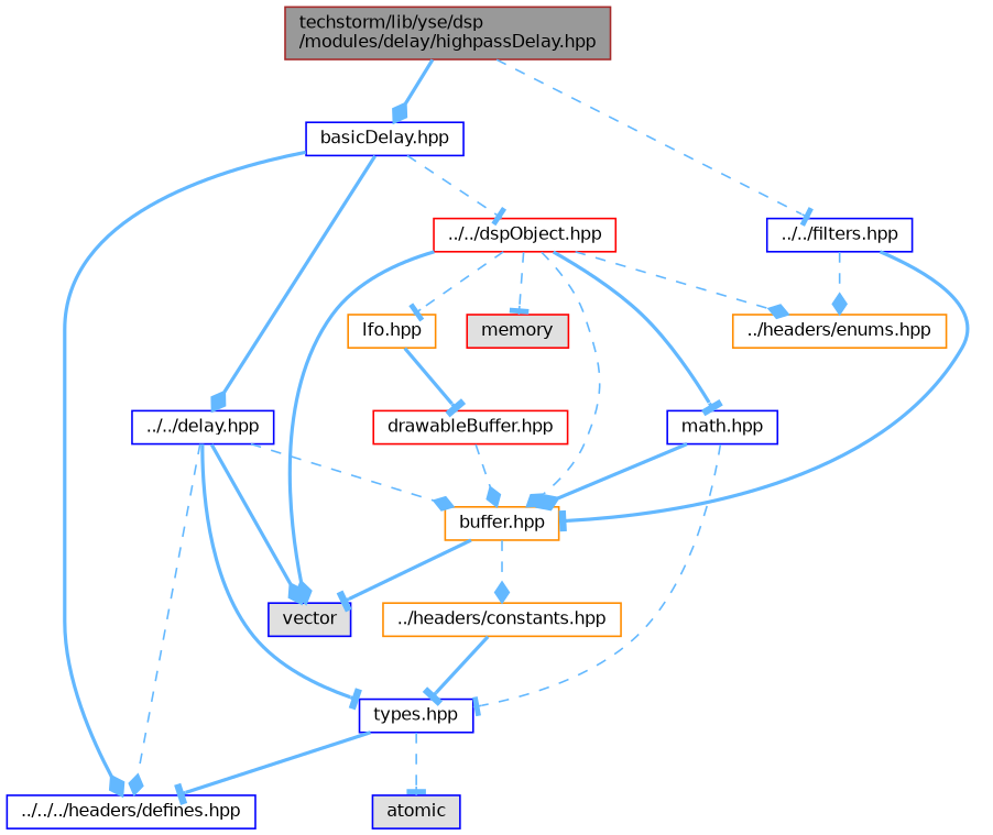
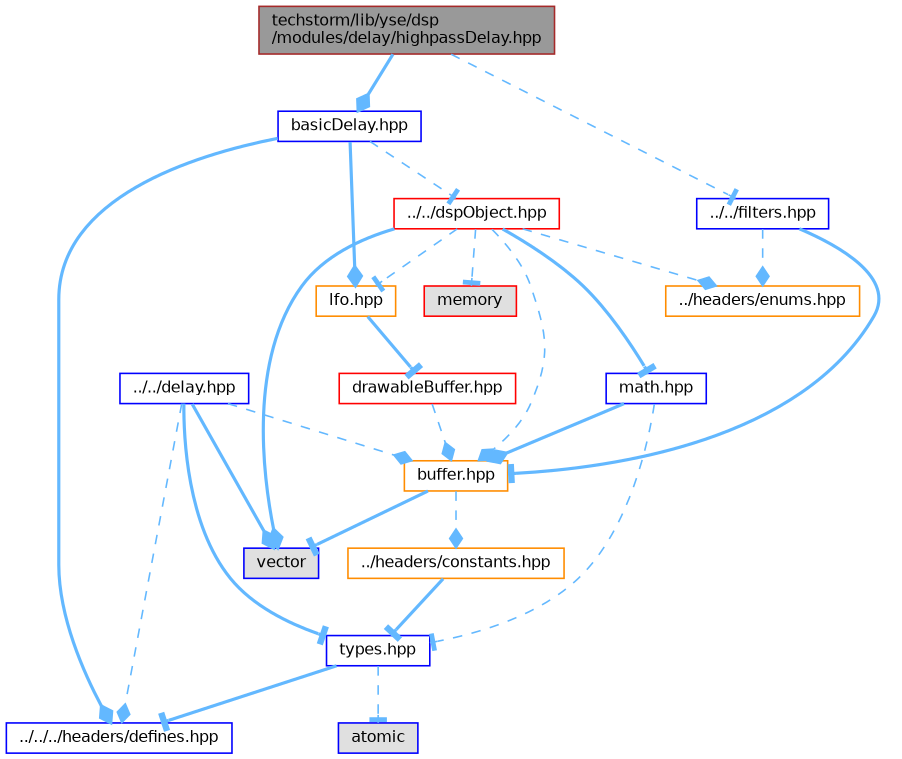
  digraph {
    node [color=blue fillcolor=white fontname=Helvetica fontsize=10 shape=box style=filled]
    edge [arrowhead=diamond color=steelblue1 fontname=Helvetica fontsize=10 labelfontname=Helvetica labelfontsize=10 style=bold]
    n1 [color=brown fillcolor=grey60 fontcolor=black height=0.2 label="techstorm/lib/yse/dsp\l/modules/delay/highpassDelay.hpp" width=0.4]
    n2 [height=0.2 label="basicDelay.hpp" width=0.4]
    n3 [height=0.2 label="../../filters.hpp" width=0.4]
    n4 [height=0.2 label="../../../headers/defines.hpp" width=0.4]
    n5 [color=red height=0.2 label="../../dspObject.hpp" width=0.4]
    n6 [height=0.2 label="../../delay.hpp" width=0.4]
    n7 [color=darkorange height=0.2 label="buffer.hpp" width=0.4]
    n8 [color=darkorange height=0.2 label="../headers/enums.hpp" width=0.4]
    n9 [color=red fillcolor="#E0E0E0" height=0.2 label=memory width=0.4]
    n10 [fillcolor="#E0E0E0" height=0.2 label=vector width=0.4]
    n11 [color=darkorange height=0.2 label="lfo.hpp" width=0.4]
    n12 [height=0.2 label="math.hpp" width=0.4]
    n13 [height=0.2 label="types.hpp" width=0.4]
    n14 [color=darkorange height=0.2 label="../headers/constants.hpp" width=0.4]
    n15 [color=red height=0.2 label="drawableBuffer.hpp" width=0.4]
    n16 [fillcolor="#E0E0E0" height=0.2 label=atomic width=0.4]
    n1 -> n2
    n1 -> n3 [arrowhead=tee style=dashed]
    n2 -> n4
    n2 -> n5 [arrowhead=tee style=dashed]
-   n2 -> n6
+   n2 -> n11
    n3 -> n7 [arrowhead=tee]
    n3 -> n8 [style=dashed]
    n5 -> n7 [style=dashed]
    n5 -> n8 [style=dashed]
    n5 -> n9 [arrowhead=tee style=dashed]
    n5 -> n10
    n5 -> n11 [arrowhead=tee style=dashed]
    n5 -> n12 [arrowhead=tee]
    n6 -> n4 [style=dashed]
    n6 -> n7 [style=dashed]
    n6 -> n10
    n6 -> n13 [arrowhead=tee]
    n7 -> n10 [arrowhead=tee]
    n7 -> n14 [style=dashed]
    n11 -> n15 [arrowhead=tee]
    n12 -> n7
    n12 -> n13 [arrowhead=tee style=dashed]
    n13 -> n4 [arrowhead=tee]
    n13 -> n16 [arrowhead=tee style=dashed]
    n14 -> n13 [arrowhead=tee]
    n15 -> n7 [style=dashed]
  }
